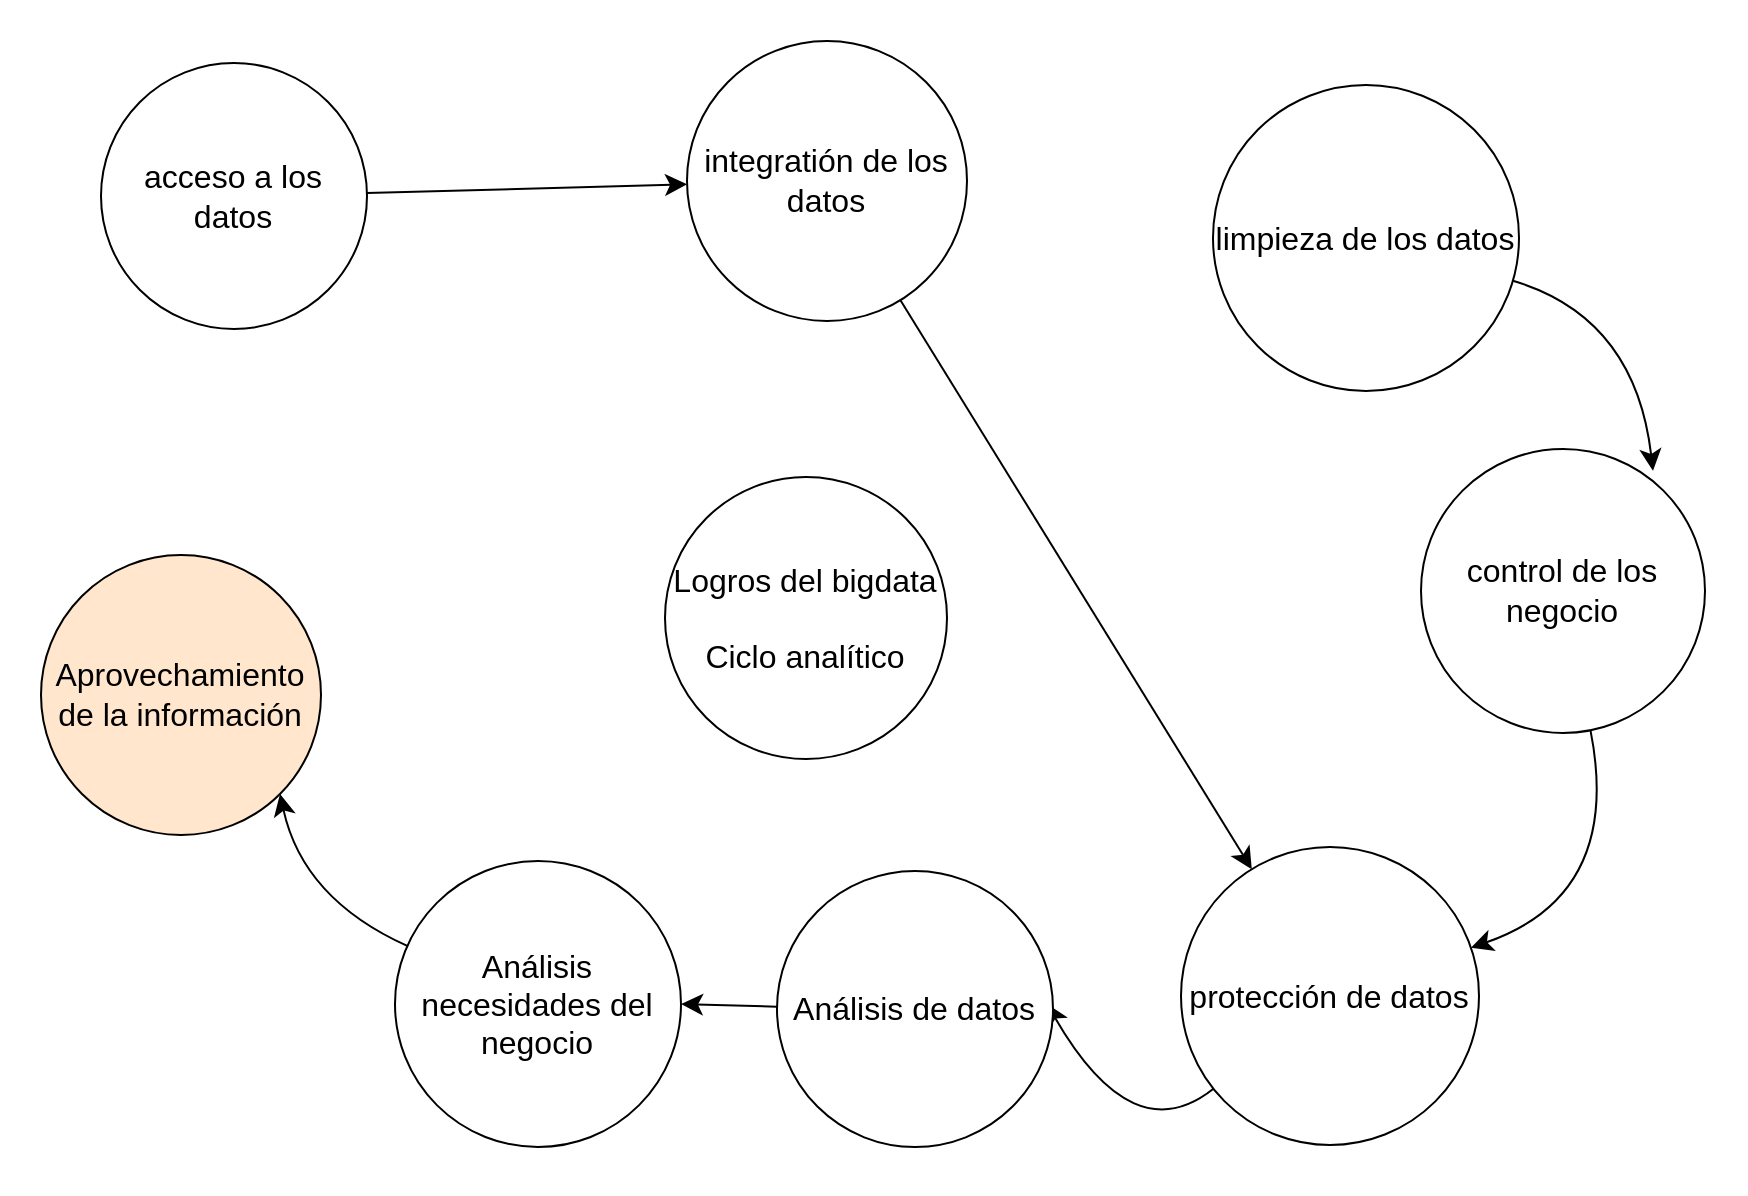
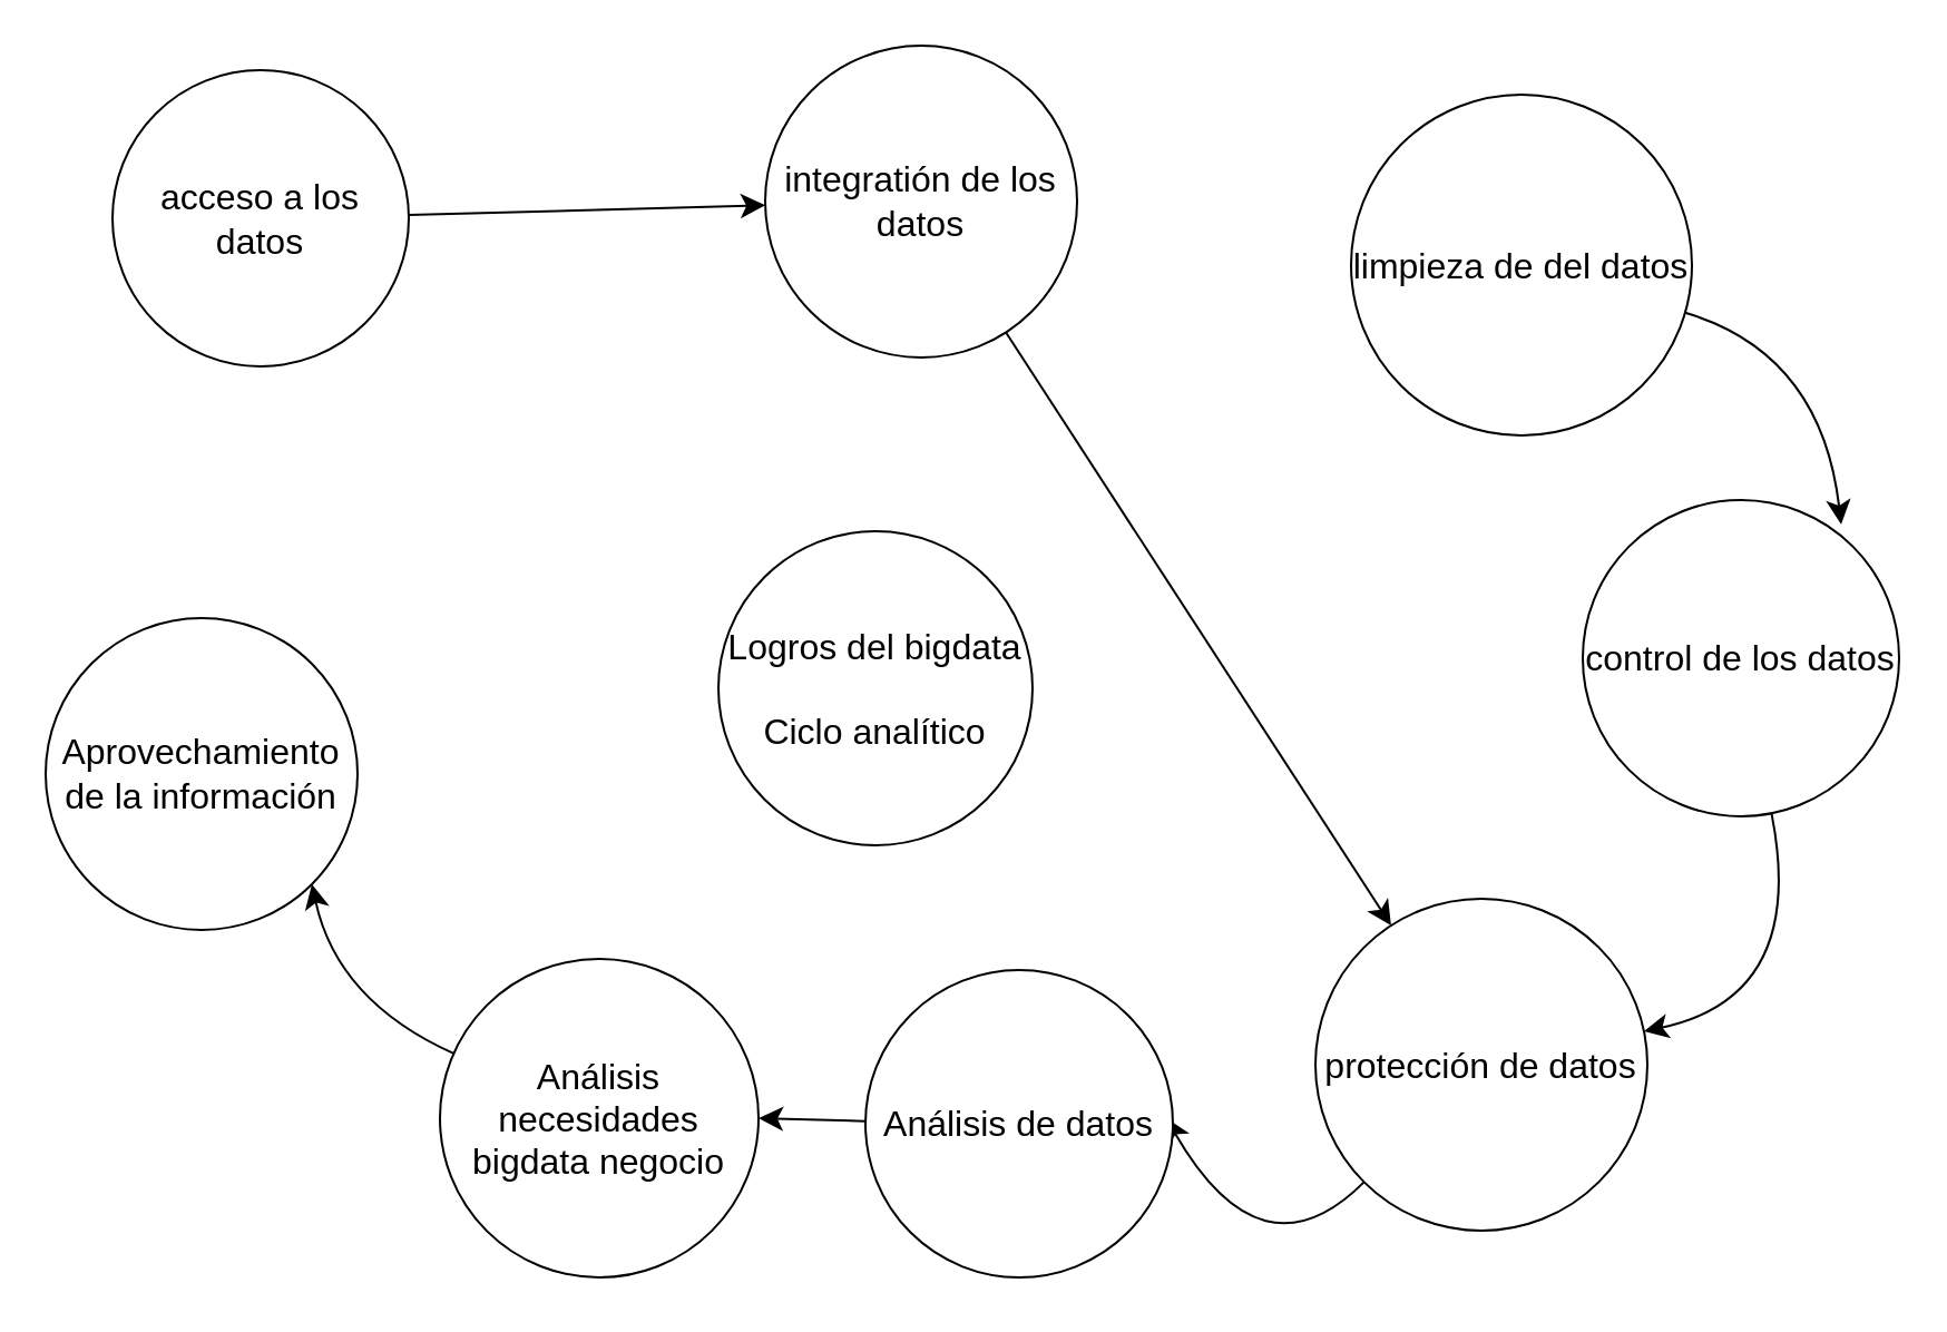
  <mxCell id="0" />
  <mxCell id="1" parent="0" />
  <mxCell id="2" style="edgeStyle=none;curved=1;rounded=0;orthogonalLoop=1;jettySize=auto;html=1;fontSize=12;startSize=8;endSize=8;" edge="1" parent="1" source="3" target="4"><mxGeometry relative="1" as="geometry" /></mxCell>
  <mxCell id="3" value="acceso a los datos" style="ellipse;whiteSpace=wrap;html=1;aspect=fixed;fontSize=16;" vertex="1" parent="1"><mxGeometry x="50" y="31" width="133" height="133" as="geometry" /></mxCell>
  <mxCell id="4" value="integratión de los datos" style="ellipse;whiteSpace=wrap;html=1;aspect=fixed;fontSize=16;" vertex="1" parent="1"><mxGeometry x="343" y="20" width="140" height="140" as="geometry" /></mxCell>
- <mxCell id="5" value="limpieza de los datos" style="ellipse;whiteSpace=wrap;html=1;aspect=fixed;fontSize=16;" vertex="1" parent="1"><mxGeometry x="606" y="42" width="153" height="153" as="geometry" /></mxCell>
+ <mxCell id="5" value="limpieza de del datos" style="ellipse;whiteSpace=wrap;html=1;aspect=fixed;fontSize=16;" vertex="1" parent="1"><mxGeometry x="606" y="42" width="153" height="153" as="geometry" /></mxCell>
  <mxCell id="6" style="edgeStyle=none;curved=1;rounded=0;orthogonalLoop=1;jettySize=auto;html=1;fontSize=12;startSize=8;endSize=8;" edge="1" parent="1" source="7" target="9"><mxGeometry relative="1" as="geometry"><Array as="points"><mxPoint x="811" y="447" /></Array></mxGeometry></mxCell>
- <mxCell id="7" value="control de los negocio" style="ellipse;whiteSpace=wrap;html=1;aspect=fixed;fontSize=16;" vertex="1" parent="1"><mxGeometry x="710" y="224" width="142" height="142" as="geometry" /></mxCell>
+ <mxCell id="7" value="control de los datos" style="ellipse;whiteSpace=wrap;html=1;aspect=fixed;fontSize=16;" vertex="1" parent="1"><mxGeometry x="710" y="224" width="142" height="142" as="geometry" /></mxCell>
  <mxCell id="8" style="edgeStyle=none;curved=1;rounded=0;orthogonalLoop=1;jettySize=auto;html=1;fontSize=12;startSize=8;endSize=8;" edge="1" parent="1" source="9"><mxGeometry relative="1" as="geometry"><mxPoint x="523" y="501.5" as="targetPoint" /><Array as="points"><mxPoint x="566" y="576" /></Array></mxGeometry></mxCell>
- <mxCell id="9" value="protección de datos" style="ellipse;whiteSpace=wrap;html=1;aspect=fixed;fontSize=16;" vertex="1" parent="1"><mxGeometry x="590" y="423" width="149" height="149" as="geometry" /></mxCell>
+ <mxCell id="9" value="protección de datos" style="ellipse;whiteSpace=wrap;html=1;aspect=fixed;fontSize=16;" vertex="1" parent="1"><mxGeometry x="590" y="403" width="149" height="149" as="geometry" /></mxCell>
  <mxCell id="10" style="edgeStyle=none;curved=1;rounded=0;orthogonalLoop=1;jettySize=auto;html=1;entryX=1;entryY=0.5;entryDx=0;entryDy=0;fontSize=12;startSize=8;endSize=8;" edge="1" parent="1" source="11" target="13"><mxGeometry relative="1" as="geometry" /></mxCell>
  <mxCell id="11" value="Análisis de datos" style="ellipse;whiteSpace=wrap;html=1;aspect=fixed;fontSize=16;" vertex="1" parent="1"><mxGeometry x="388" y="435" width="138" height="138" as="geometry" /></mxCell>
  <mxCell id="12" style="edgeStyle=none;curved=1;rounded=0;orthogonalLoop=1;jettySize=auto;html=1;entryX=1;entryY=1;entryDx=0;entryDy=0;fontSize=12;startSize=8;endSize=8;" edge="1" parent="1" source="13" target="14"><mxGeometry relative="1" as="geometry"><Array as="points"><mxPoint x="151" y="449" /></Array></mxGeometry></mxCell>
- <mxCell id="13" value="Análisis necesidades del negocio" style="ellipse;whiteSpace=wrap;html=1;aspect=fixed;fontSize=16;" vertex="1" parent="1"><mxGeometry x="197" y="430" width="143" height="143" as="geometry" /></mxCell>
- <mxCell id="14" value="Aprovechamiento de la información" style="ellipse;whiteSpace=wrap;html=1;aspect=fixed;fontSize=16;fillColor=#ffe6cc;" vertex="1" parent="1"><mxGeometry x="20" y="277" width="140" height="140" as="geometry" /></mxCell>
- <mxCell id="15" value="Logros del bigdata&lt;br&gt;&lt;br&gt;Ciclo analítico&lt;br&gt;" style="ellipse;whiteSpace=wrap;html=1;aspect=fixed;fontSize=16;" vertex="1" parent="1"><mxGeometry x="332" y="238" width="141" height="141" as="geometry" /></mxCell>
+ <mxCell id="13" value="Análisis necesidades bigdata negocio" style="ellipse;whiteSpace=wrap;html=1;aspect=fixed;fontSize=16;" vertex="1" parent="1"><mxGeometry x="197" y="430" width="143" height="143" as="geometry" /></mxCell>
+ <mxCell id="14" value="Aprovechamiento de la información" style="ellipse;whiteSpace=wrap;html=1;aspect=fixed;fontSize=16;" vertex="1" parent="1"><mxGeometry x="20" y="277" width="140" height="140" as="geometry" /></mxCell>
+ <mxCell id="15" value="Logros del bigdata&lt;br&gt;&lt;br&gt;Ciclo analítico&lt;br&gt;" style="ellipse;whiteSpace=wrap;html=1;aspect=fixed;fontSize=16;" vertex="1" parent="1"><mxGeometry y="238" width="141" height="141" as="geometry" x="322" /></mxCell>
  <mxCell id="16" style="edgeStyle=none;curved=1;rounded=0;orthogonalLoop=1;jettySize=auto;html=1;fontSize=12;startSize=8;endSize=8;" edge="1" parent="1" source="4" target="9"><mxGeometry relative="1" as="geometry" /></mxCell>
  <mxCell id="17" style="edgeStyle=none;curved=1;rounded=0;orthogonalLoop=1;jettySize=auto;html=1;entryX=0.817;entryY=0.077;entryDx=0;entryDy=0;entryPerimeter=0;fontSize=12;startSize=8;endSize=8;" edge="1" parent="1" source="5" target="7"><mxGeometry relative="1" as="geometry"><Array as="points"><mxPoint x="817" y="158" /></Array></mxGeometry></mxCell>
